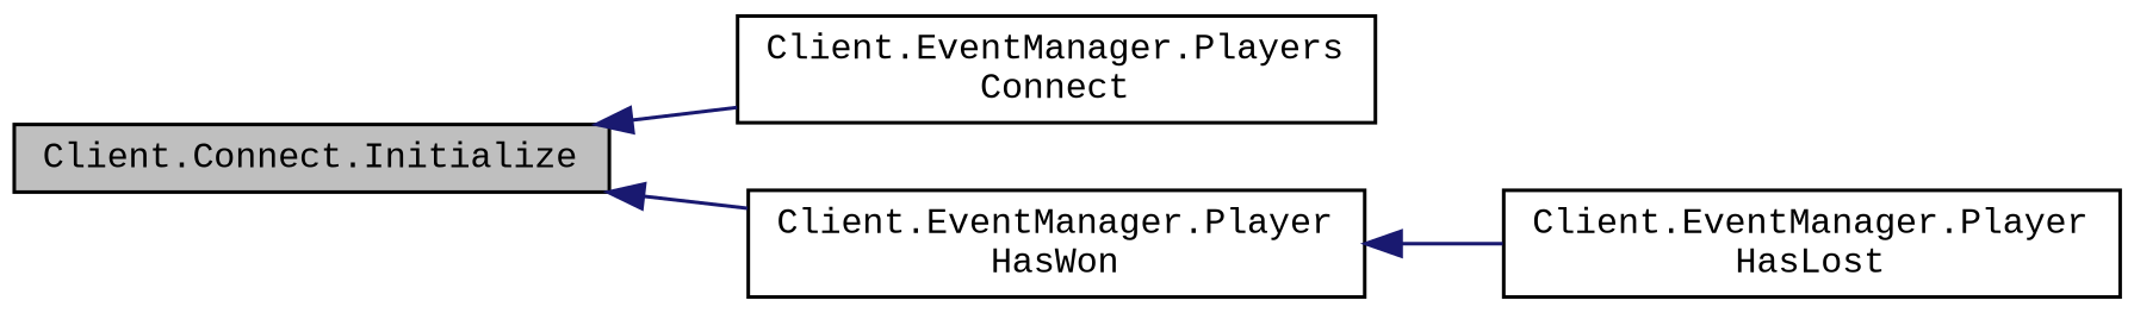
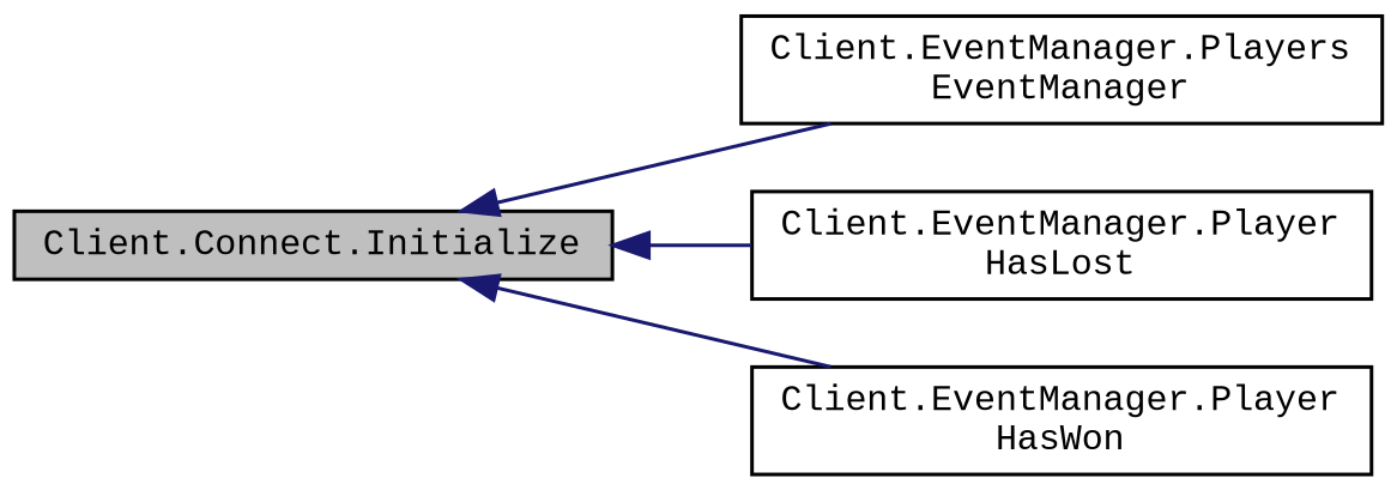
  digraph {
    fontname="Liberation Mono"
    rankdir=LR
    node [color=black fillcolor=white fontname="Liberation Mono" fontsize=10 shape=record style=filled]
    edge [color=midnightblue dir=back fontname="Liberation Mono" fontsize=10 labelfontname=Helvetica labelfontsize=10 style=solid]
    n1 [fillcolor=grey75 fontcolor=black height=0.2 label="Client.Connect.Initialize" width=0.4]
-   n2 [height=0.2 label="Client.EventManager.Players\lConnect" width=0.4]
+   n2 [height=0.2 label="Client.EventManager.Players\lEventManager" width=0.4]
    n3 [height=0.2 label="Client.EventManager.Player\lHasLost" width=0.4]
    n4 [height=0.2 label="Client.EventManager.Player\lHasWon" width=0.4]
    n1 -> n2
-   n4 -> n3
+   n1 -> n3
    n1 -> n4
  }
